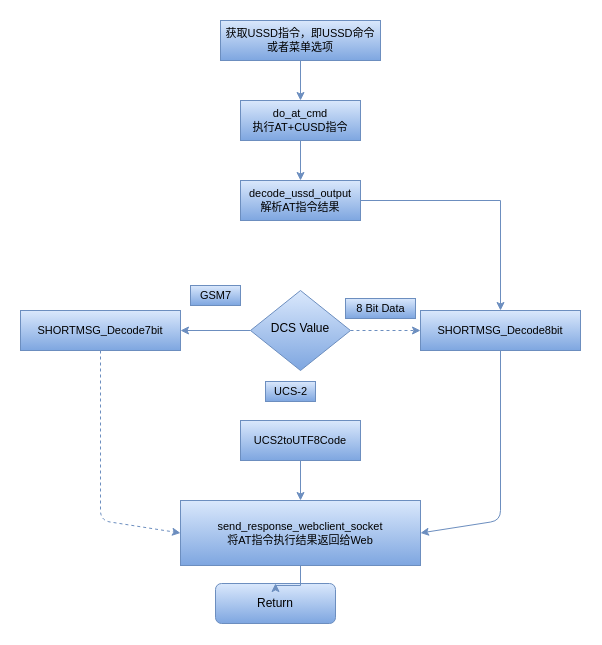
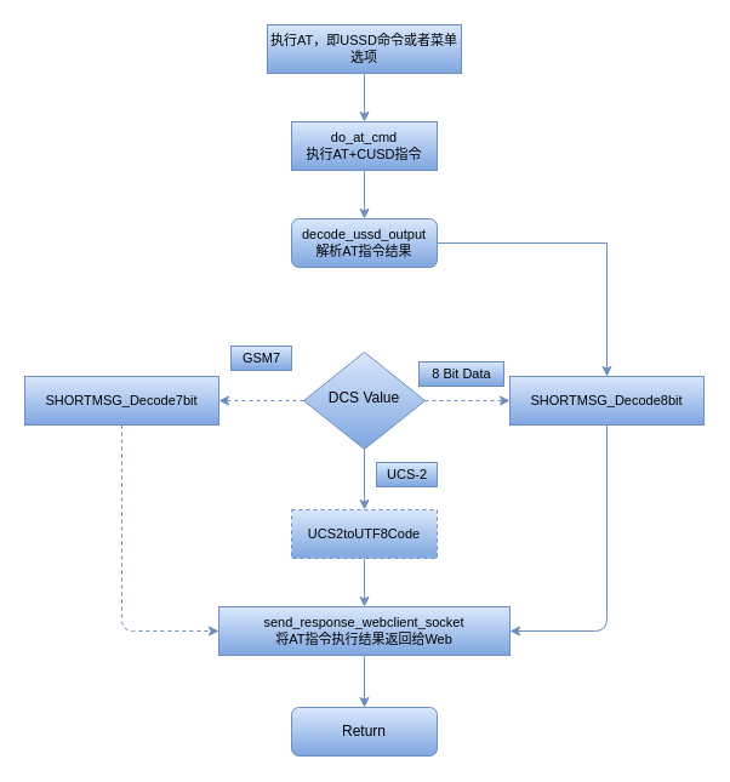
  <mxCell id="0" />
  <mxCell id="1" parent="0" />
- <mxCell id="2" value="" style="edgeStyle=orthogonalEdgeStyle;rounded=0;orthogonalLoop=1;jettySize=auto;html=1;fontSize=11;gradientColor=#7ea6e0;fillColor=#dae8fc;strokeColor=#6c8ebf;" edge="1" parent="1" source="5" target="13"><mxGeometry relative="1" as="geometry" /></mxCell>
+ <mxCell id="2" value="" style="edgeStyle=orthogonalEdgeStyle;rounded=0;orthogonalLoop=1;jettySize=auto;html=1;fontSize=11;gradientColor=#7ea6e0;fillColor=#dae8fc;strokeColor=#6c8ebf;dashed=1;" edge="1" parent="1" source="5" target="13"><mxGeometry relative="1" as="geometry" /></mxCell>
+ <mxCell id="3" value="" style="edgeStyle=orthogonalEdgeStyle;rounded=0;orthogonalLoop=1;jettySize=auto;html=1;fontSize=11;entryX=0.5;entryY=0;entryDx=0;entryDy=0;gradientColor=#7ea6e0;fillColor=#dae8fc;strokeColor=#6c8ebf;" edge="1" parent="1" source="5" target="18"><mxGeometry relative="1" as="geometry"><mxPoint x="300" y="460" as="targetPoint" /></mxGeometry></mxCell>
  <mxCell id="4" value="" style="edgeStyle=orthogonalEdgeStyle;rounded=0;orthogonalLoop=1;jettySize=auto;html=1;fontSize=11;entryX=0;entryY=0.5;entryDx=0;entryDy=0;gradientColor=#7ea6e0;fillColor=#dae8fc;strokeColor=#6c8ebf;dashed=1;" edge="1" parent="1" source="5" target="19"><mxGeometry relative="1" as="geometry"><mxPoint x="430" y="330" as="targetPoint" /></mxGeometry></mxCell>
  <mxCell id="5" value="DCS Value" style="rhombus;whiteSpace=wrap;html=1;shadow=0;fontFamily=Helvetica;fontSize=12;align=center;strokeWidth=1;spacing=6;spacingTop=-4;gradientColor=#7ea6e0;fillColor=#dae8fc;strokeColor=#6c8ebf;" parent="1" vertex="1"><mxGeometry x="250" y="290" width="100" height="80" as="geometry" /></mxCell>
- <mxCell id="6" value="Return" style="rounded=1;whiteSpace=wrap;html=1;fontSize=12;glass=0;strokeWidth=1;shadow=0;gradientColor=#7ea6e0;fillColor=#dae8fc;strokeColor=#6c8ebf;" parent="1" vertex="1"><mxGeometry x="215" y="583" width="120" height="40" as="geometry" /></mxCell>
+ <mxCell id="6" value="Return" style="rounded=1;whiteSpace=wrap;html=1;fontSize=12;glass=0;strokeWidth=1;shadow=0;gradientColor=#7ea6e0;fillColor=#dae8fc;strokeColor=#6c8ebf;" parent="1" vertex="1"><mxGeometry x="240" y="583" width="120" height="40" as="geometry" /></mxCell>
  <mxCell id="7" value="" style="edgeStyle=orthogonalEdgeStyle;rounded=0;orthogonalLoop=1;jettySize=auto;html=1;fontSize=11;gradientColor=#7ea6e0;fillColor=#dae8fc;strokeColor=#6c8ebf;" edge="1" parent="1" source="8" target="10"><mxGeometry relative="1" as="geometry" /></mxCell>
- <mxCell id="8" value="获取USSD指令，即USSD命令或者菜单选项" style="rounded=0;whiteSpace=wrap;html=1;fontSize=11;gradientColor=#7ea6e0;fillColor=#dae8fc;strokeColor=#6c8ebf;" vertex="1" parent="1"><mxGeometry x="220" y="20" width="160" height="40" as="geometry" /></mxCell>
+ <mxCell id="8" value="执行AT，即USSD命令或者菜单选项" style="rounded=0;whiteSpace=wrap;html=1;fontSize=11;gradientColor=#7ea6e0;fillColor=#dae8fc;strokeColor=#6c8ebf;" vertex="1" parent="1"><mxGeometry x="220" y="20" width="160" height="40" as="geometry" /></mxCell>
  <mxCell id="9" value="" style="edgeStyle=orthogonalEdgeStyle;rounded=0;orthogonalLoop=1;jettySize=auto;html=1;fontSize=11;gradientColor=#7ea6e0;fillColor=#dae8fc;strokeColor=#6c8ebf;" edge="1" parent="1" source="10" target="12"><mxGeometry relative="1" as="geometry" /></mxCell>
  <mxCell id="10" value="&lt;span style=&quot;font-size: 11px&quot;&gt;do_at_cmd&lt;/span&gt;&lt;br&gt;执行AT+CUSD指令" style="rounded=0;whiteSpace=wrap;html=1;fontSize=11;gradientColor=#7ea6e0;fillColor=#dae8fc;strokeColor=#6c8ebf;" vertex="1" parent="1"><mxGeometry x="240" y="100" width="120" height="40" as="geometry" /></mxCell>
  <mxCell id="11" value="" style="edgeStyle=orthogonalEdgeStyle;rounded=0;orthogonalLoop=1;jettySize=auto;html=1;fontSize=11;gradientColor=#7ea6e0;fillColor=#dae8fc;strokeColor=#6c8ebf;" edge="1" parent="1" source="12" target="19"><mxGeometry relative="1" as="geometry" /></mxCell>
- <mxCell id="12" value="&lt;span style=&quot;font-size: 11px&quot;&gt;decode_ussd_output&lt;/span&gt;&lt;br&gt;解析AT指令结果" style="rounded=0;whiteSpace=wrap;html=1;fontSize=11;gradientColor=#7ea6e0;fillColor=#dae8fc;strokeColor=#6c8ebf;" vertex="1" parent="1"><mxGeometry x="240" y="180" width="120" height="40" as="geometry" /></mxCell>
+ <mxCell id="12" value="&lt;span style=&quot;font-size: 11px&quot;&gt;decode_ussd_output&lt;/span&gt;&lt;br&gt;解析AT指令结果" style="whiteSpace=wrap;html=1;fontSize=11;gradientColor=#7ea6e0;fillColor=#dae8fc;strokeColor=#6c8ebf;rounded=1;" vertex="1" parent="1"><mxGeometry x="240" y="180" width="120" height="40" as="geometry" /></mxCell>
  <mxCell id="13" value="SHORTMSG_Decode7bit" style="rounded=0;whiteSpace=wrap;html=1;fontSize=11;gradientColor=#7ea6e0;fillColor=#dae8fc;strokeColor=#6c8ebf;" vertex="1" parent="1"><mxGeometry x="20" y="310" width="160" height="40" as="geometry" /></mxCell>
  <mxCell id="14" value="GSM7" style="text;html=1;align=center;verticalAlign=middle;resizable=0;points=[];autosize=1;fontSize=11;gradientColor=#7ea6e0;fillColor=#dae8fc;strokeColor=#6c8ebf;" vertex="1" parent="1"><mxGeometry x="190" y="285" width="50" height="20" as="geometry" /></mxCell>
  <mxCell id="15" value="8 Bit Data" style="text;html=1;align=center;verticalAlign=middle;resizable=0;points=[];autosize=1;fontSize=11;gradientColor=#7ea6e0;fillColor=#dae8fc;strokeColor=#6c8ebf;" vertex="1" parent="1"><mxGeometry x="345" y="298" width="70" height="20" as="geometry" /></mxCell>
- <mxCell id="16" value="UCS-2" style="text;html=1;align=center;verticalAlign=middle;resizable=0;points=[];autosize=1;fontSize=11;gradientColor=#7ea6e0;fillColor=#dae8fc;strokeColor=#6c8ebf;" vertex="1" parent="1"><mxGeometry x="265" y="381" width="50" height="20" as="geometry" /></mxCell>
+ <mxCell id="16" value="UCS-2" style="text;html=1;align=center;verticalAlign=middle;resizable=0;points=[];autosize=1;fontSize=11;gradientColor=#7ea6e0;fillColor=#dae8fc;strokeColor=#6c8ebf;" vertex="1" parent="1"><mxGeometry x="310" y="381" width="50" height="20" as="geometry" /></mxCell>
  <mxCell id="17" value="" style="edgeStyle=orthogonalEdgeStyle;rounded=0;orthogonalLoop=1;jettySize=auto;html=1;fontSize=11;gradientColor=#7ea6e0;fillColor=#dae8fc;strokeColor=#6c8ebf;" edge="1" parent="1" source="18" target="21"><mxGeometry relative="1" as="geometry" /></mxCell>
- <mxCell id="18" value="UCS2toUTF8Code" style="rounded=0;whiteSpace=wrap;html=1;fontSize=11;gradientColor=#7ea6e0;fillColor=#dae8fc;strokeColor=#6c8ebf;" vertex="1" parent="1"><mxGeometry x="240" y="420" width="120" height="40" as="geometry" /></mxCell>
+ <mxCell id="18" value="UCS2toUTF8Code" style="rounded=0;whiteSpace=wrap;html=1;fontSize=11;gradientColor=#7ea6e0;fillColor=#dae8fc;strokeColor=#6c8ebf;dashed=1;" vertex="1" parent="1"><mxGeometry x="240" y="420" width="120" height="40" as="geometry" /></mxCell>
  <mxCell id="19" value="SHORTMSG_Decode8bit" style="rounded=0;whiteSpace=wrap;html=1;fontSize=11;gradientColor=#7ea6e0;fillColor=#dae8fc;strokeColor=#6c8ebf;" vertex="1" parent="1"><mxGeometry x="420" y="310" width="160" height="40" as="geometry" /></mxCell>
  <mxCell id="20" value="" style="edgeStyle=orthogonalEdgeStyle;rounded=0;orthogonalLoop=1;jettySize=auto;html=1;fontSize=11;gradientColor=#7ea6e0;fillColor=#dae8fc;strokeColor=#6c8ebf;" edge="1" parent="1" source="21" target="6"><mxGeometry relative="1" as="geometry" /></mxCell>
- <mxCell id="21" value="send_response_webclient_socket&lt;br&gt;将AT指令执行结果返回给Web" style="rounded=0;whiteSpace=wrap;html=1;fontSize=11;gradientColor=#7ea6e0;fillColor=#dae8fc;strokeColor=#6c8ebf;" vertex="1" parent="1"><mxGeometry x="180" y="500" width="240" height="65" as="geometry" /></mxCell>
+ <mxCell id="21" value="send_response_webclient_socket&lt;br&gt;将AT指令执行结果返回给Web" style="rounded=0;whiteSpace=wrap;html=1;fontSize=11;gradientColor=#7ea6e0;fillColor=#dae8fc;strokeColor=#6c8ebf;" vertex="1" parent="1"><mxGeometry x="180" y="500" width="240" height="40" as="geometry" /></mxCell>
  <mxCell id="22" value="" style="endArrow=classic;html=1;fontSize=11;exitX=0.5;exitY=1;exitDx=0;exitDy=0;entryX=1;entryY=0.5;entryDx=0;entryDy=0;gradientColor=#7ea6e0;fillColor=#dae8fc;strokeColor=#6c8ebf;" edge="1" parent="1" source="19" target="21"><mxGeometry width="50" height="50" relative="1" as="geometry"><mxPoint x="370" y="380" as="sourcePoint" /><mxPoint x="420" y="330" as="targetPoint" /><Array as="points"><mxPoint x="500" y="520" /></Array></mxGeometry></mxCell>
  <mxCell id="23" value="" style="endArrow=classic;html=1;fontSize=11;exitX=0.5;exitY=1;exitDx=0;exitDy=0;entryX=0;entryY=0.5;entryDx=0;entryDy=0;entryPerimeter=0;gradientColor=#7ea6e0;fillColor=#dae8fc;strokeColor=#6c8ebf;dashed=1;" edge="1" parent="1" source="13" target="21"><mxGeometry width="50" height="50" relative="1" as="geometry"><mxPoint x="370" y="380" as="sourcePoint" /><mxPoint x="420" y="330" as="targetPoint" /><Array as="points"><mxPoint x="100" y="520" /></Array></mxGeometry></mxCell>
